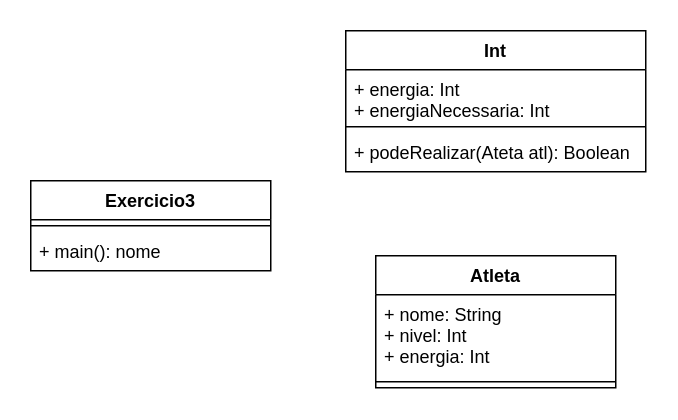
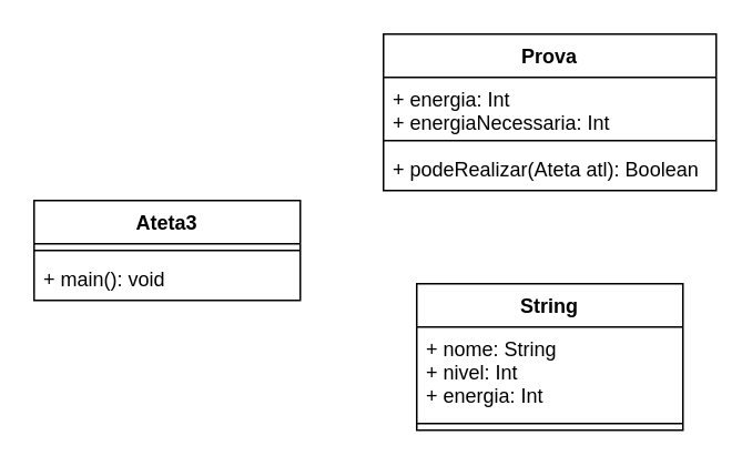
  <mxCell id="0" />
  <mxCell id="1" parent="0" />
- <mxCell id="2" value="Atleta" style="swimlane;fontStyle=1;align=center;verticalAlign=top;childLayout=stackLayout;horizontal=1;startSize=26;horizontalStack=0;resizeParent=1;resizeParentMax=0;resizeLast=0;collapsible=1;marginBottom=0;" vertex="1" parent="1"><mxGeometry x="250" y="170" width="160" height="88" as="geometry" /></mxCell>
+ <mxCell id="2" value="String" style="swimlane;fontStyle=1;align=center;verticalAlign=top;childLayout=stackLayout;horizontal=1;startSize=26;horizontalStack=0;resizeParent=1;resizeParentMax=0;resizeLast=0;collapsible=1;marginBottom=0;" vertex="1" parent="1"><mxGeometry x="250" y="170" width="160" height="88" as="geometry" /></mxCell>
  <mxCell id="3" value="+ nome: String&#10;+ nivel: Int&#10;+ energia: Int" style="text;strokeColor=none;fillColor=none;align=left;verticalAlign=top;spacingLeft=4;spacingRight=4;overflow=hidden;rotatable=0;points=[[0,0.5],[1,0.5]];portConstraint=eastwest;" vertex="1" parent="2"><mxGeometry y="26" width="160" height="54" as="geometry" /></mxCell>
  <mxCell id="4" value="" style="line;strokeWidth=1;fillColor=none;align=left;verticalAlign=middle;spacingTop=-1;spacingLeft=3;spacingRight=3;rotatable=0;labelPosition=right;points=[];portConstraint=eastwest;" vertex="1" parent="2"><mxGeometry y="80" width="160" height="8" as="geometry" /></mxCell>
- <mxCell id="5" value="Int" style="swimlane;fontStyle=1;align=center;verticalAlign=top;childLayout=stackLayout;horizontal=1;startSize=26;horizontalStack=0;resizeParent=1;resizeParentMax=0;resizeLast=0;collapsible=1;marginBottom=0;" vertex="1" parent="1"><mxGeometry x="230" y="20" width="200" height="94" as="geometry" /></mxCell>
+ <mxCell id="5" value="Prova" style="swimlane;fontStyle=1;align=center;verticalAlign=top;childLayout=stackLayout;horizontal=1;startSize=26;horizontalStack=0;resizeParent=1;resizeParentMax=0;resizeLast=0;collapsible=1;marginBottom=0;" vertex="1" parent="1"><mxGeometry x="230" y="20" width="200" height="94" as="geometry" /></mxCell>
  <mxCell id="6" value="+ energia: Int&#10;+ energiaNecessaria: Int" style="text;strokeColor=none;fillColor=none;align=left;verticalAlign=top;spacingLeft=4;spacingRight=4;overflow=hidden;rotatable=0;points=[[0,0.5],[1,0.5]];portConstraint=eastwest;" vertex="1" parent="5"><mxGeometry y="26" width="200" height="34" as="geometry" /></mxCell>
  <mxCell id="7" value="" style="line;strokeWidth=1;fillColor=none;align=left;verticalAlign=middle;spacingTop=-1;spacingLeft=3;spacingRight=3;rotatable=0;labelPosition=right;points=[];portConstraint=eastwest;" vertex="1" parent="5"><mxGeometry y="60" width="200" height="8" as="geometry" /></mxCell>
  <mxCell id="8" value="+ podeRealizar(Ateta atl): Boolean" style="text;strokeColor=none;fillColor=none;align=left;verticalAlign=top;spacingLeft=4;spacingRight=4;overflow=hidden;rotatable=0;points=[[0,0.5],[1,0.5]];portConstraint=eastwest;" vertex="1" parent="5"><mxGeometry y="68" width="200" height="26" as="geometry" /></mxCell>
- <mxCell id="9" value="Exercicio3" style="swimlane;fontStyle=1;align=center;verticalAlign=top;childLayout=stackLayout;horizontal=1;startSize=26;horizontalStack=0;resizeParent=1;resizeParentMax=0;resizeLast=0;collapsible=1;marginBottom=0;" vertex="1" parent="1"><mxGeometry x="20" y="120" width="160" height="60" as="geometry" /></mxCell>
+ <mxCell id="9" value="Ateta3" style="swimlane;fontStyle=1;align=center;verticalAlign=top;childLayout=stackLayout;horizontal=1;startSize=26;horizontalStack=0;resizeParent=1;resizeParentMax=0;resizeLast=0;collapsible=1;marginBottom=0;" vertex="1" parent="1"><mxGeometry x="20" y="120" width="160" height="60" as="geometry" /></mxCell>
  <mxCell id="10" value="" style="line;strokeWidth=1;fillColor=none;align=left;verticalAlign=middle;spacingTop=-1;spacingLeft=3;spacingRight=3;rotatable=0;labelPosition=right;points=[];portConstraint=eastwest;" vertex="1" parent="9"><mxGeometry y="26" width="160" height="8" as="geometry" /></mxCell>
- <mxCell id="11" value="+ main(): nome" style="text;strokeColor=none;fillColor=none;align=left;verticalAlign=top;spacingLeft=4;spacingRight=4;overflow=hidden;rotatable=0;points=[[0,0.5],[1,0.5]];portConstraint=eastwest;" vertex="1" parent="9"><mxGeometry y="34" width="160" height="26" as="geometry" /></mxCell>
+ <mxCell id="11" value="+ main(): void" style="text;strokeColor=none;fillColor=none;align=left;verticalAlign=top;spacingLeft=4;spacingRight=4;overflow=hidden;rotatable=0;points=[[0,0.5],[1,0.5]];portConstraint=eastwest;" vertex="1" parent="9"><mxGeometry y="34" width="160" height="26" as="geometry" /></mxCell>
